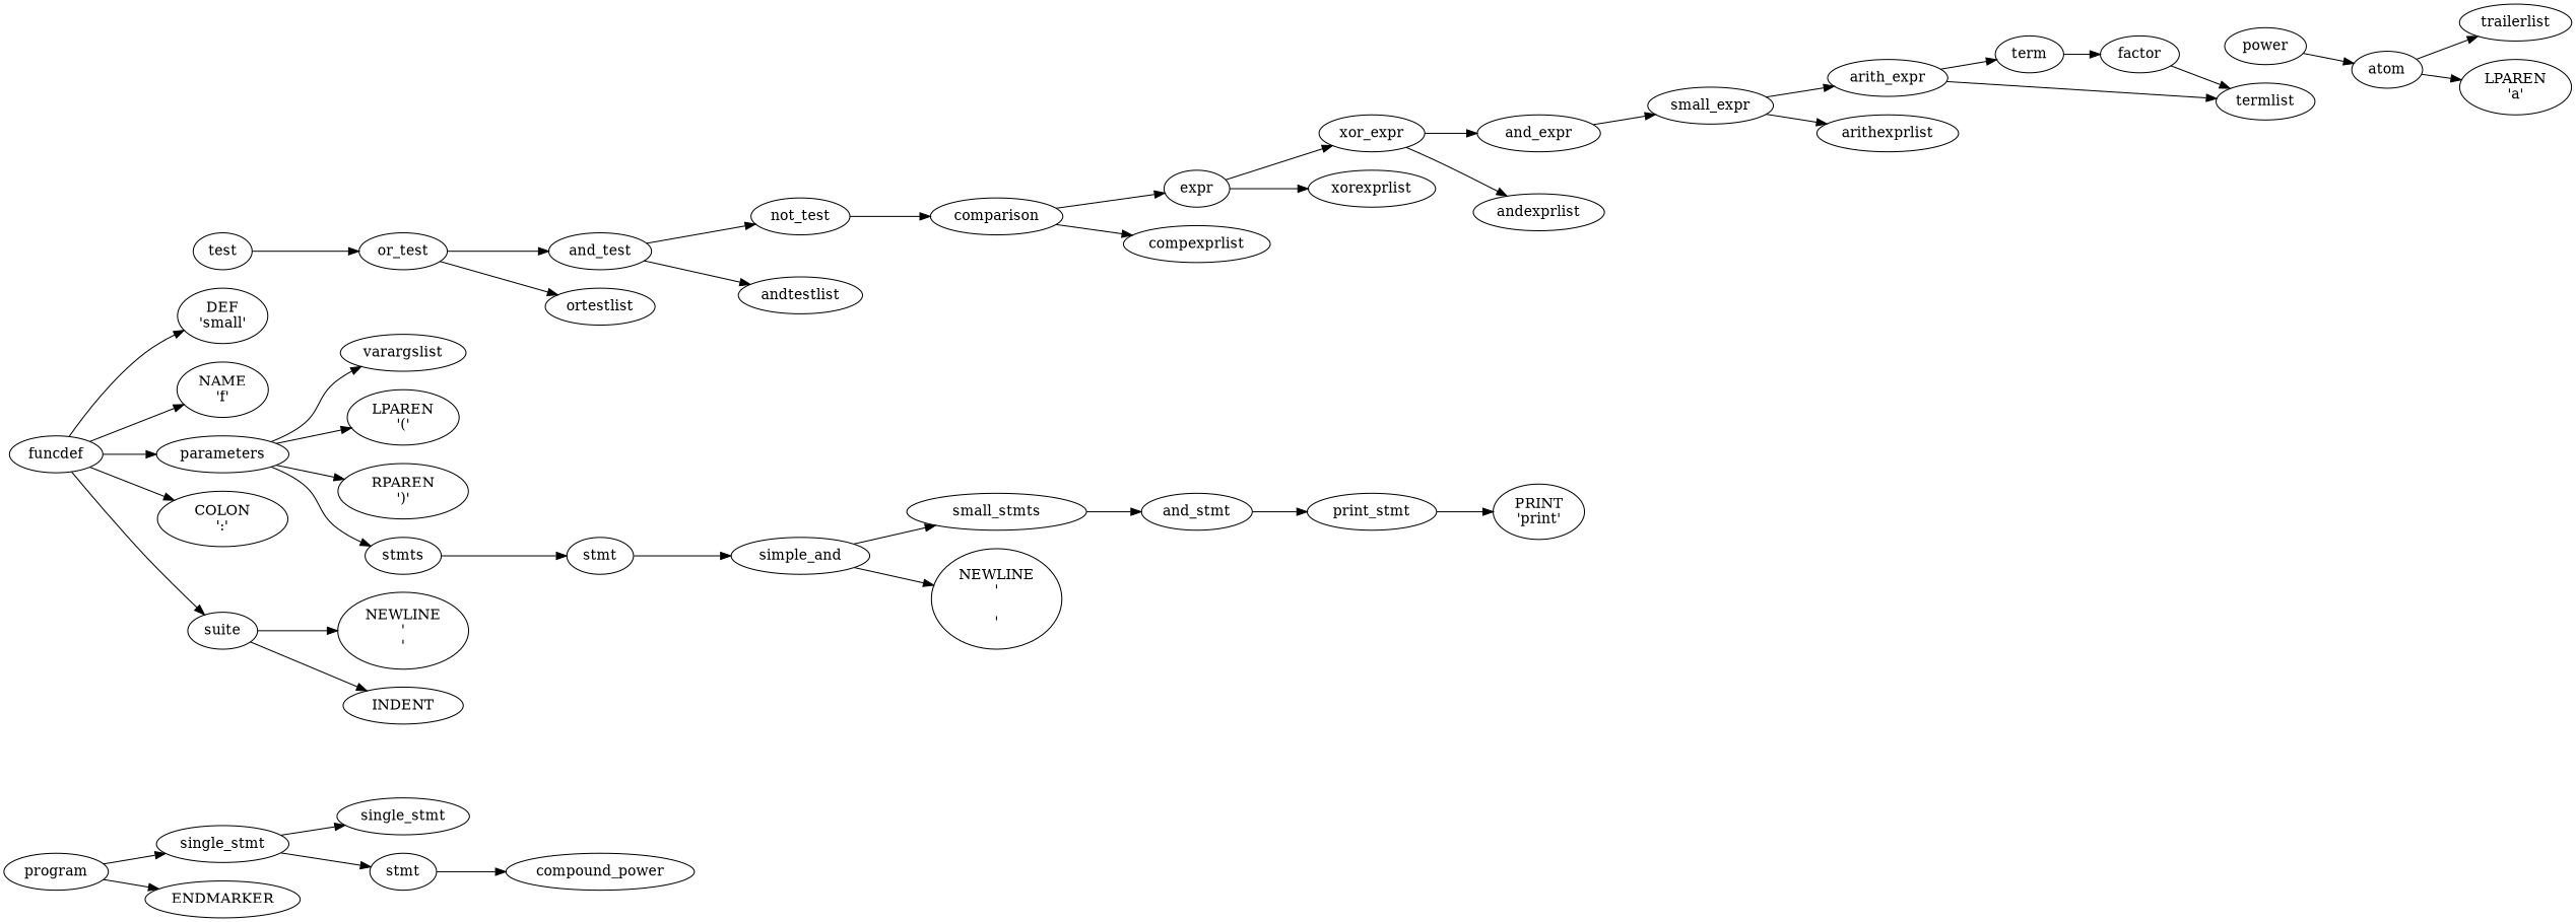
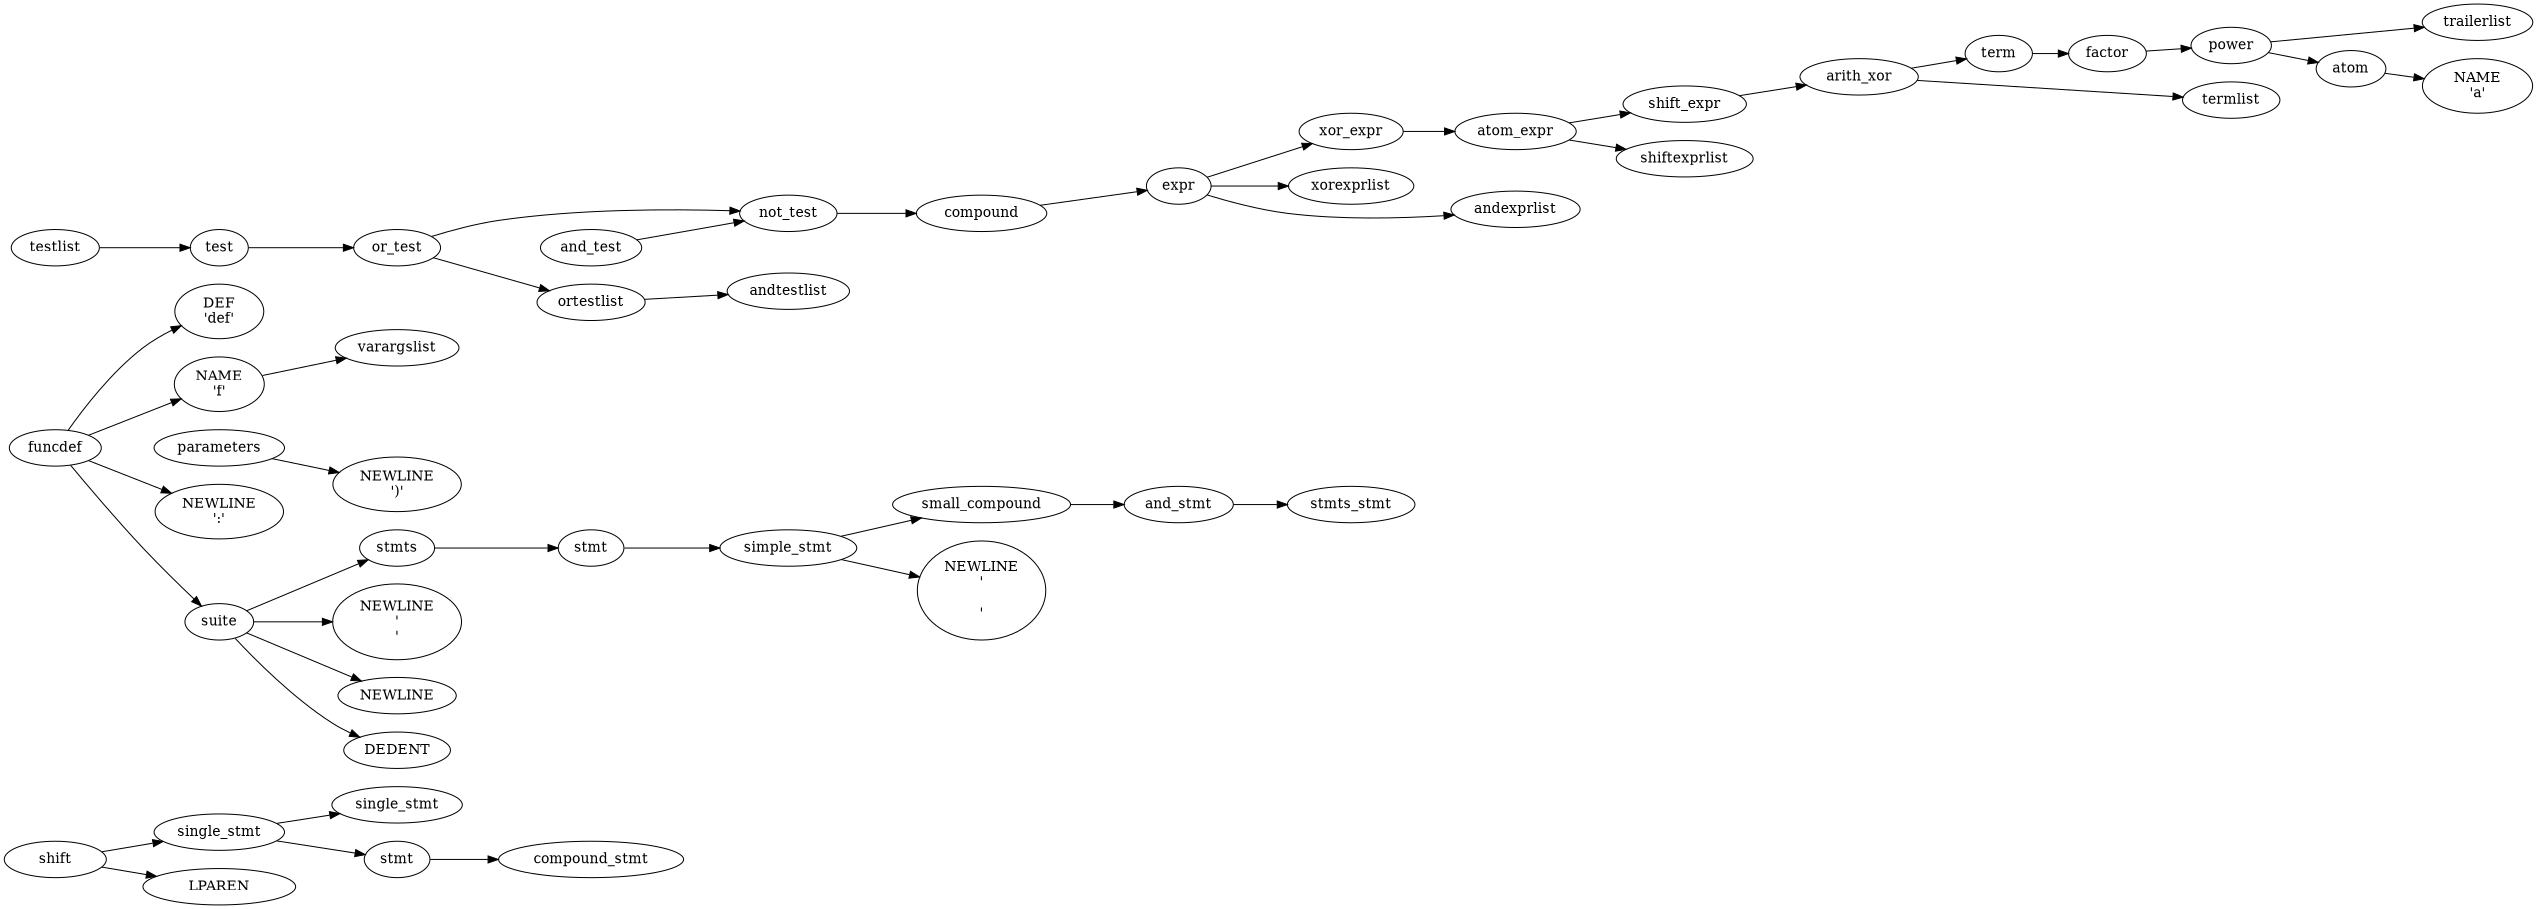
  digraph {
    rankdir=LR
-   n1 [label=program]
+   n1 [label=shift]
    n2 [label=single_stmt]
-   n3 [label=ENDMARKER]
+   n3 [label=LPAREN]
    n4 [label=single_stmt]
    n5 [label=stmt]
-   n6 [label=compound_power]
+   n6 [label=compound_stmt]
    n7 [label=funcdef]
-   n8 [label="DEF\n'small'"]
+   n8 [label="DEF\n'def'"]
    n9 [label="NAME\n'f'"]
    n10 [label=parameters]
-   n11 [label="COLON\n':'"]
+   n11 [label="NEWLINE\n':'"]
    n12 [label=suite]
-   n13 [label="LPAREN\n'('"]
    n14 [label=varargslist]
-   n15 [label="RPAREN\n')'"]
+   n15 [label="NEWLINE\n')'"]
    n16 [label="NEWLINE\n'\n'"]
-   n17 [label=INDENT]
+   n17 [label=NEWLINE]
    n18 [label=stmts]
+   n19 [label=DEDENT]
    n20 [label=stmt]
-   n21 [label=simple_and]
-   n22 [label=small_stmts]
+   n21 [label=simple_stmt]
+   n22 [label=small_compound]
    n23 [label="NEWLINE\n'\n\n'"]
    n24 [label=and_stmt]
-   n25 [label=print_stmt]
-   n26 [label="PRINT\n'print'"]
+   n25 [label=stmts_stmt]
+   n27 [label=testlist]
    n28 [label=test]
    n29 [label=or_test]
    n30 [label=and_test]
    n31 [label=ortestlist]
    n32 [label=not_test]
    n33 [label=andtestlist]
-   n34 [label=comparison]
+   n34 [label=compound]
    n35 [label=expr]
-   n36 [label=compexprlist]
    n37 [label=xor_expr]
    n38 [label=xorexprlist]
-   n39 [label=and_expr]
+   n39 [label=atom_expr]
    n40 [label=andexprlist]
-   n41 [label=small_expr]
-   n43 [label=arith_expr]
-   n44 [label=arithexprlist]
+   n41 [label=shift_expr]
+   n42 [label=shiftexprlist]
+   n43 [label=arith_xor]
    n45 [label=term]
    n46 [label=termlist]
    n47 [label=factor]
    n48 [label=power]
    n49 [label=atom]
    n50 [label=trailerlist]
-   n51 [label="LPAREN\n'a'"]
+   n51 [label="NAME\n'a'"]
    n1 -> n2
    n1 -> n3
    n2 -> n4
    n2 -> n5
    n5 -> n6
    n7 -> n8
    n7 -> n9
-   n7 -> n10
    n7 -> n11
    n7 -> n12
-   n10 -> n13
-   n10 -> n14
+   n9 -> n14
    n10 -> n15
    n12 -> n16
    n12 -> n17
-   n10 -> n18
+   n12 -> n18
+   n12 -> n19
    n18 -> n20
    n20 -> n21
    n21 -> n22
    n21 -> n23
    n22 -> n24
    n24 -> n25
-   n25 -> n26
+   n27 -> n28
    n28 -> n29
-   n29 -> n30
+   n29 -> n32
    n29 -> n31
    n30 -> n32
-   n30 -> n33
+   n31 -> n33
    n32 -> n34
    n34 -> n35
-   n34 -> n36
    n35 -> n37
    n35 -> n38
    n37 -> n39
-   n37 -> n40
+   n35 -> n40
    n39 -> n41
+   n39 -> n42
    n41 -> n43
-   n41 -> n44
    n43 -> n45
    n43 -> n46
    n45 -> n47
-   n47 -> n46
+   n47 -> n48
    n48 -> n49
-   n49 -> n50
+   n48 -> n50
    n49 -> n51
  }
